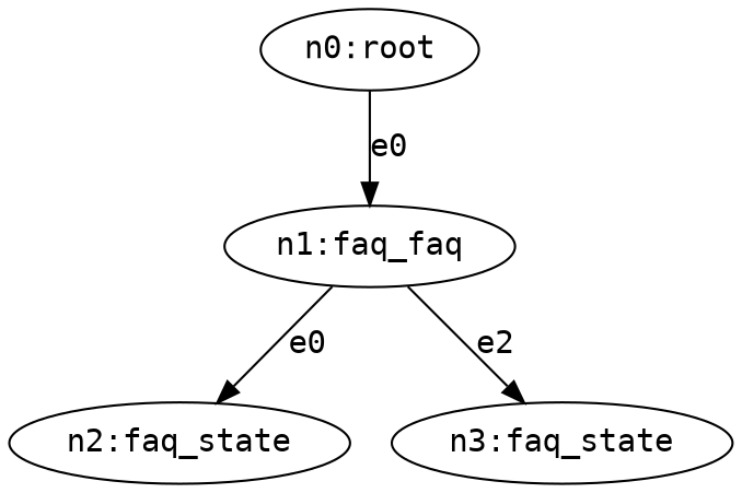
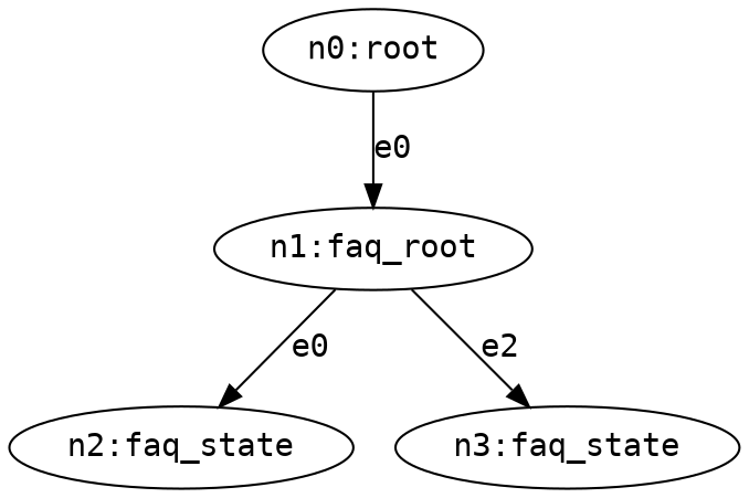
  strict digraph {
    fontname="DejaVu Sans Mono"
    node [fontname="DejaVu Sans Mono"]
    edge [fontname="DejaVu Sans Mono"]
    n1 [label="n0:root"]
-   n2 [label="n1:faq_faq"]
+   n2 [label="n1:faq_root"]
    n3 [label="n2:faq_state"]
    n4 [label="n3:faq_state"]
    n1 -> n2 [label=e0]
    n2 -> n3 [label=e0]
    n2 -> n4 [label=e2]
  }
